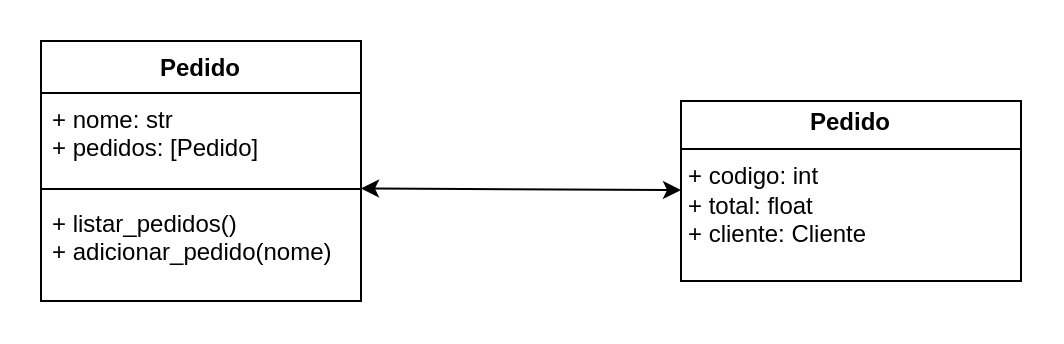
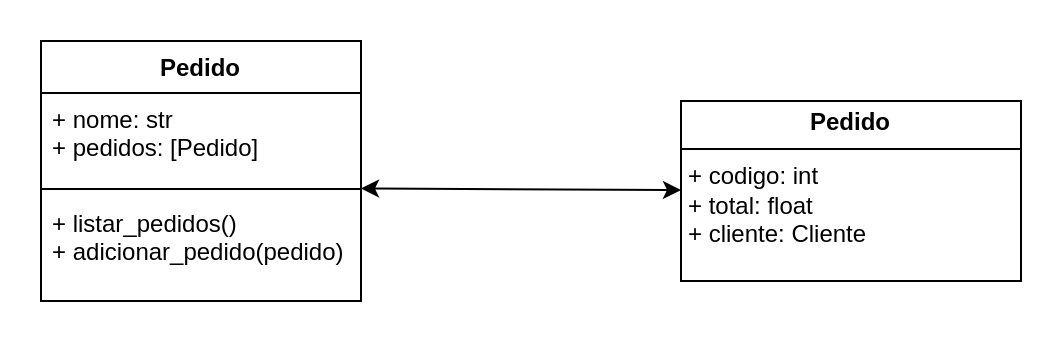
  <mxCell id="0" />
  <mxCell id="1" parent="0" />
  <mxCell id="2" value="Pedido" style="swimlane;fontStyle=1;align=center;verticalAlign=top;childLayout=stackLayout;horizontal=1;startSize=26;horizontalStack=0;resizeParent=1;resizeParentMax=0;resizeLast=0;collapsible=1;marginBottom=0;whiteSpace=wrap;html=1;" vertex="1" parent="1"><mxGeometry x="20" y="20" width="160" height="130" as="geometry" /></mxCell>
  <mxCell id="3" value="+ nome: str&lt;div&gt;+ pedidos: [Pedido]&lt;/div&gt;" style="text;strokeColor=none;fillColor=none;align=left;verticalAlign=top;spacingLeft=4;spacingRight=4;overflow=hidden;rotatable=0;points=[[0,0.5],[1,0.5]];portConstraint=eastwest;whiteSpace=wrap;html=1;" vertex="1" parent="2"><mxGeometry y="26" width="160" height="44" as="geometry" /></mxCell>
  <mxCell id="4" value="" style="line;strokeWidth=1;fillColor=none;align=left;verticalAlign=middle;spacingTop=-1;spacingLeft=3;spacingRight=3;rotatable=0;labelPosition=right;points=[];portConstraint=eastwest;strokeColor=inherit;" vertex="1" parent="2"><mxGeometry y="70" width="160" height="8" as="geometry" /></mxCell>
- <mxCell id="5" value="+ listar_pedidos()&lt;div&gt;+ adicionar_pedido(nome)&lt;/div&gt;" style="text;strokeColor=none;fillColor=none;align=left;verticalAlign=top;spacingLeft=4;spacingRight=4;overflow=hidden;rotatable=0;points=[[0,0.5],[1,0.5]];portConstraint=eastwest;whiteSpace=wrap;html=1;" vertex="1" parent="2"><mxGeometry y="78" width="160" height="52" as="geometry" /></mxCell>
+ <mxCell id="5" value="+ listar_pedidos()&lt;div&gt;+ adicionar_pedido(pedido)&lt;/div&gt;" style="text;strokeColor=none;fillColor=none;align=left;verticalAlign=top;spacingLeft=4;spacingRight=4;overflow=hidden;rotatable=0;points=[[0,0.5],[1,0.5]];portConstraint=eastwest;whiteSpace=wrap;html=1;" vertex="1" parent="2"><mxGeometry y="78" width="160" height="52" as="geometry" /></mxCell>
  <mxCell id="6" value="&lt;p style=&quot;margin:0px;margin-top:4px;text-align:center;&quot;&gt;&lt;b&gt;Pedido&lt;/b&gt;&lt;/p&gt;&lt;hr size=&quot;1&quot; style=&quot;border-style:solid;&quot;&gt;&lt;p style=&quot;margin:0px;margin-left:4px;&quot;&gt;+ codigo: int&lt;/p&gt;&lt;p style=&quot;margin:0px;margin-left:4px;&quot;&gt;+ total: float&lt;/p&gt;&lt;p style=&quot;margin:0px;margin-left:4px;&quot;&gt;+ cliente: Cliente&lt;/p&gt;" style="verticalAlign=top;align=left;overflow=fill;html=1;whiteSpace=wrap;" vertex="1" parent="1"><mxGeometry x="340" y="50" width="170" height="90" as="geometry" /></mxCell>
  <mxCell id="7" value="" style="endArrow=classic;startArrow=classic;html=1;rounded=0;exitX=1.016;exitY=1.084;exitDx=0;exitDy=0;exitPerimeter=0;" edge="1" parent="1" target="6"><mxGeometry width="50" height="50" relative="1" as="geometry"><mxPoint x="180" y="93.696" as="sourcePoint" /><mxPoint x="407.44" y="170" as="targetPoint" /></mxGeometry></mxCell>
